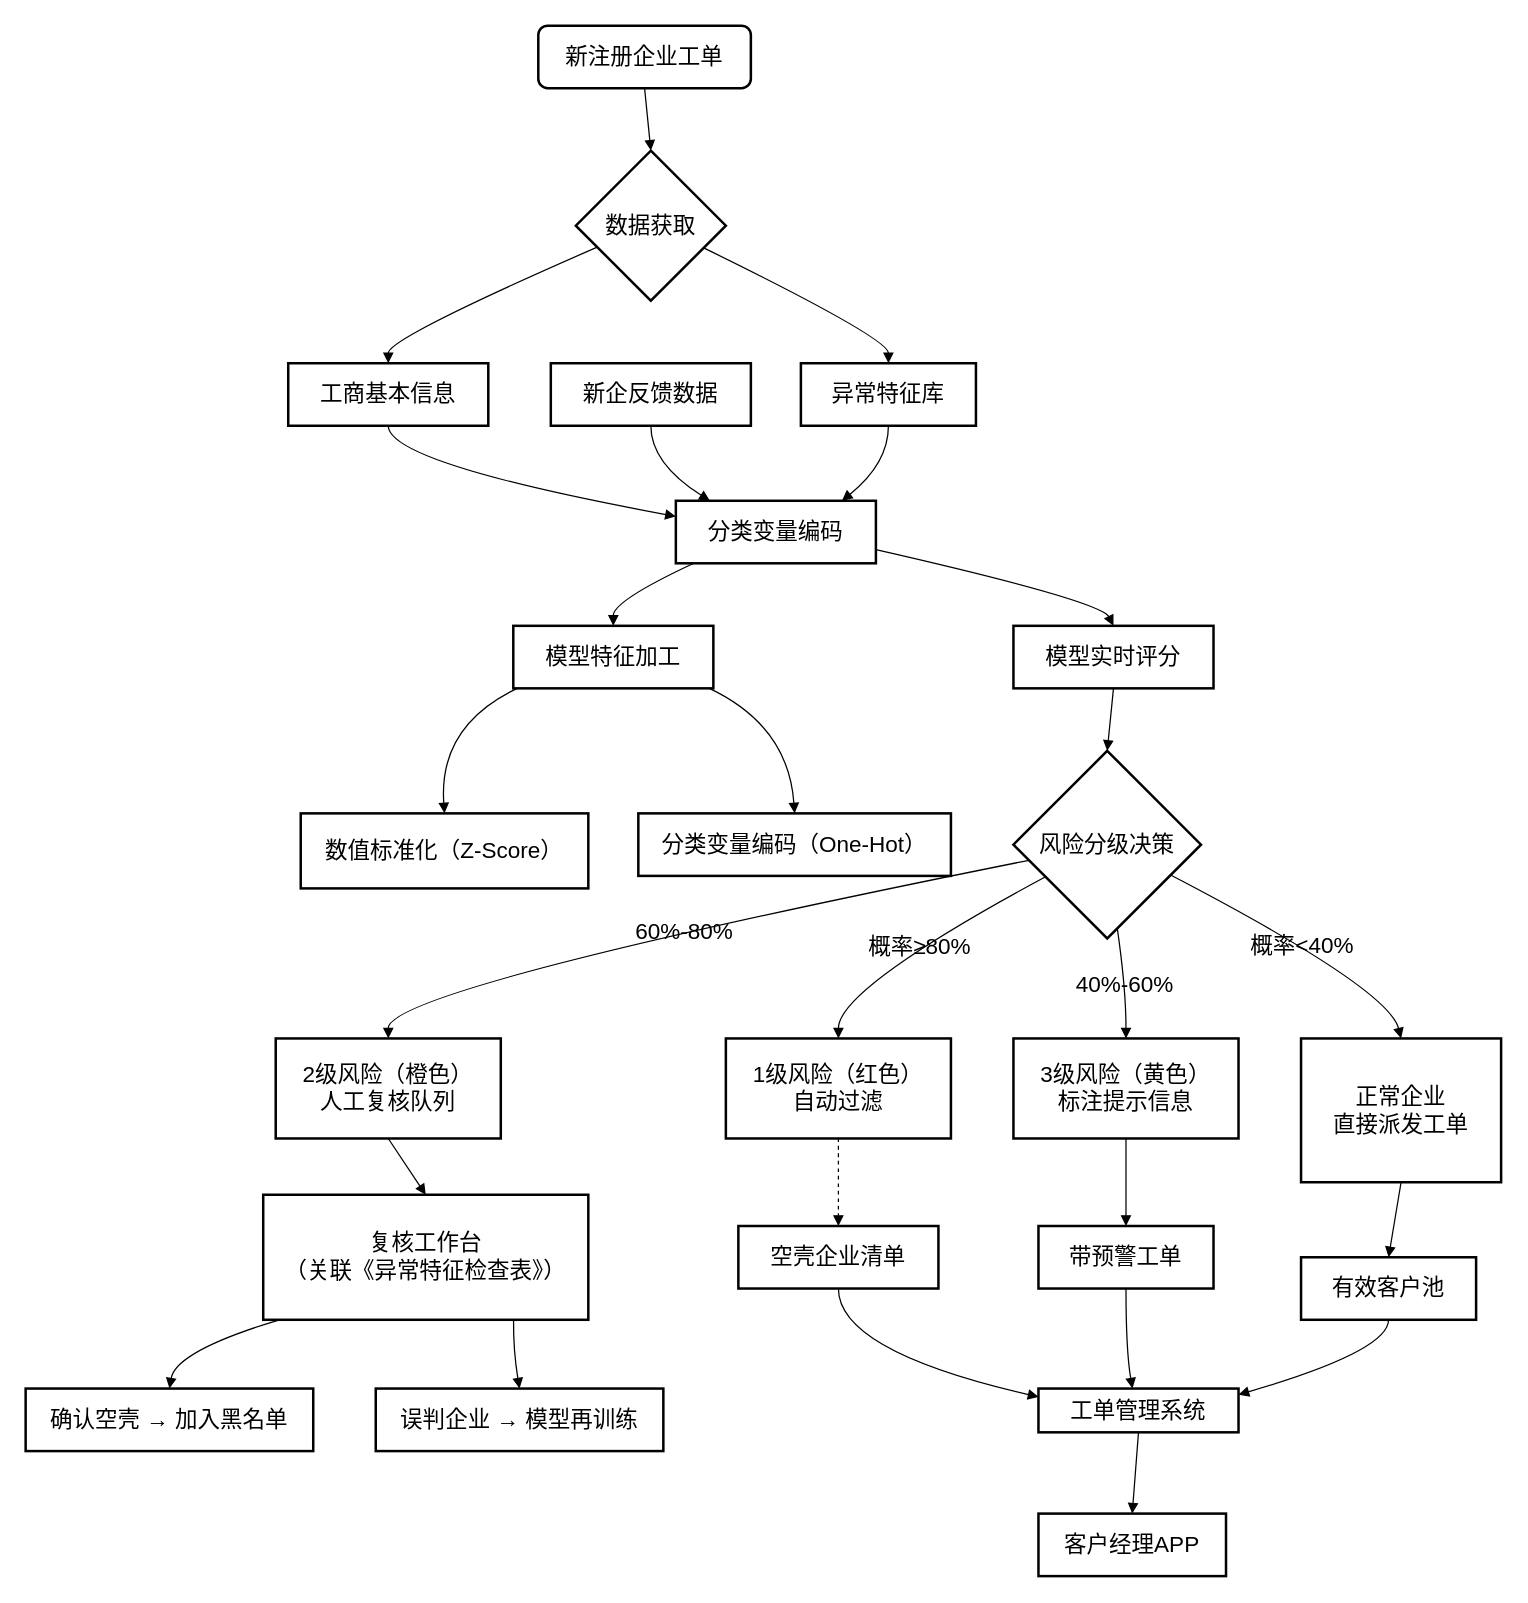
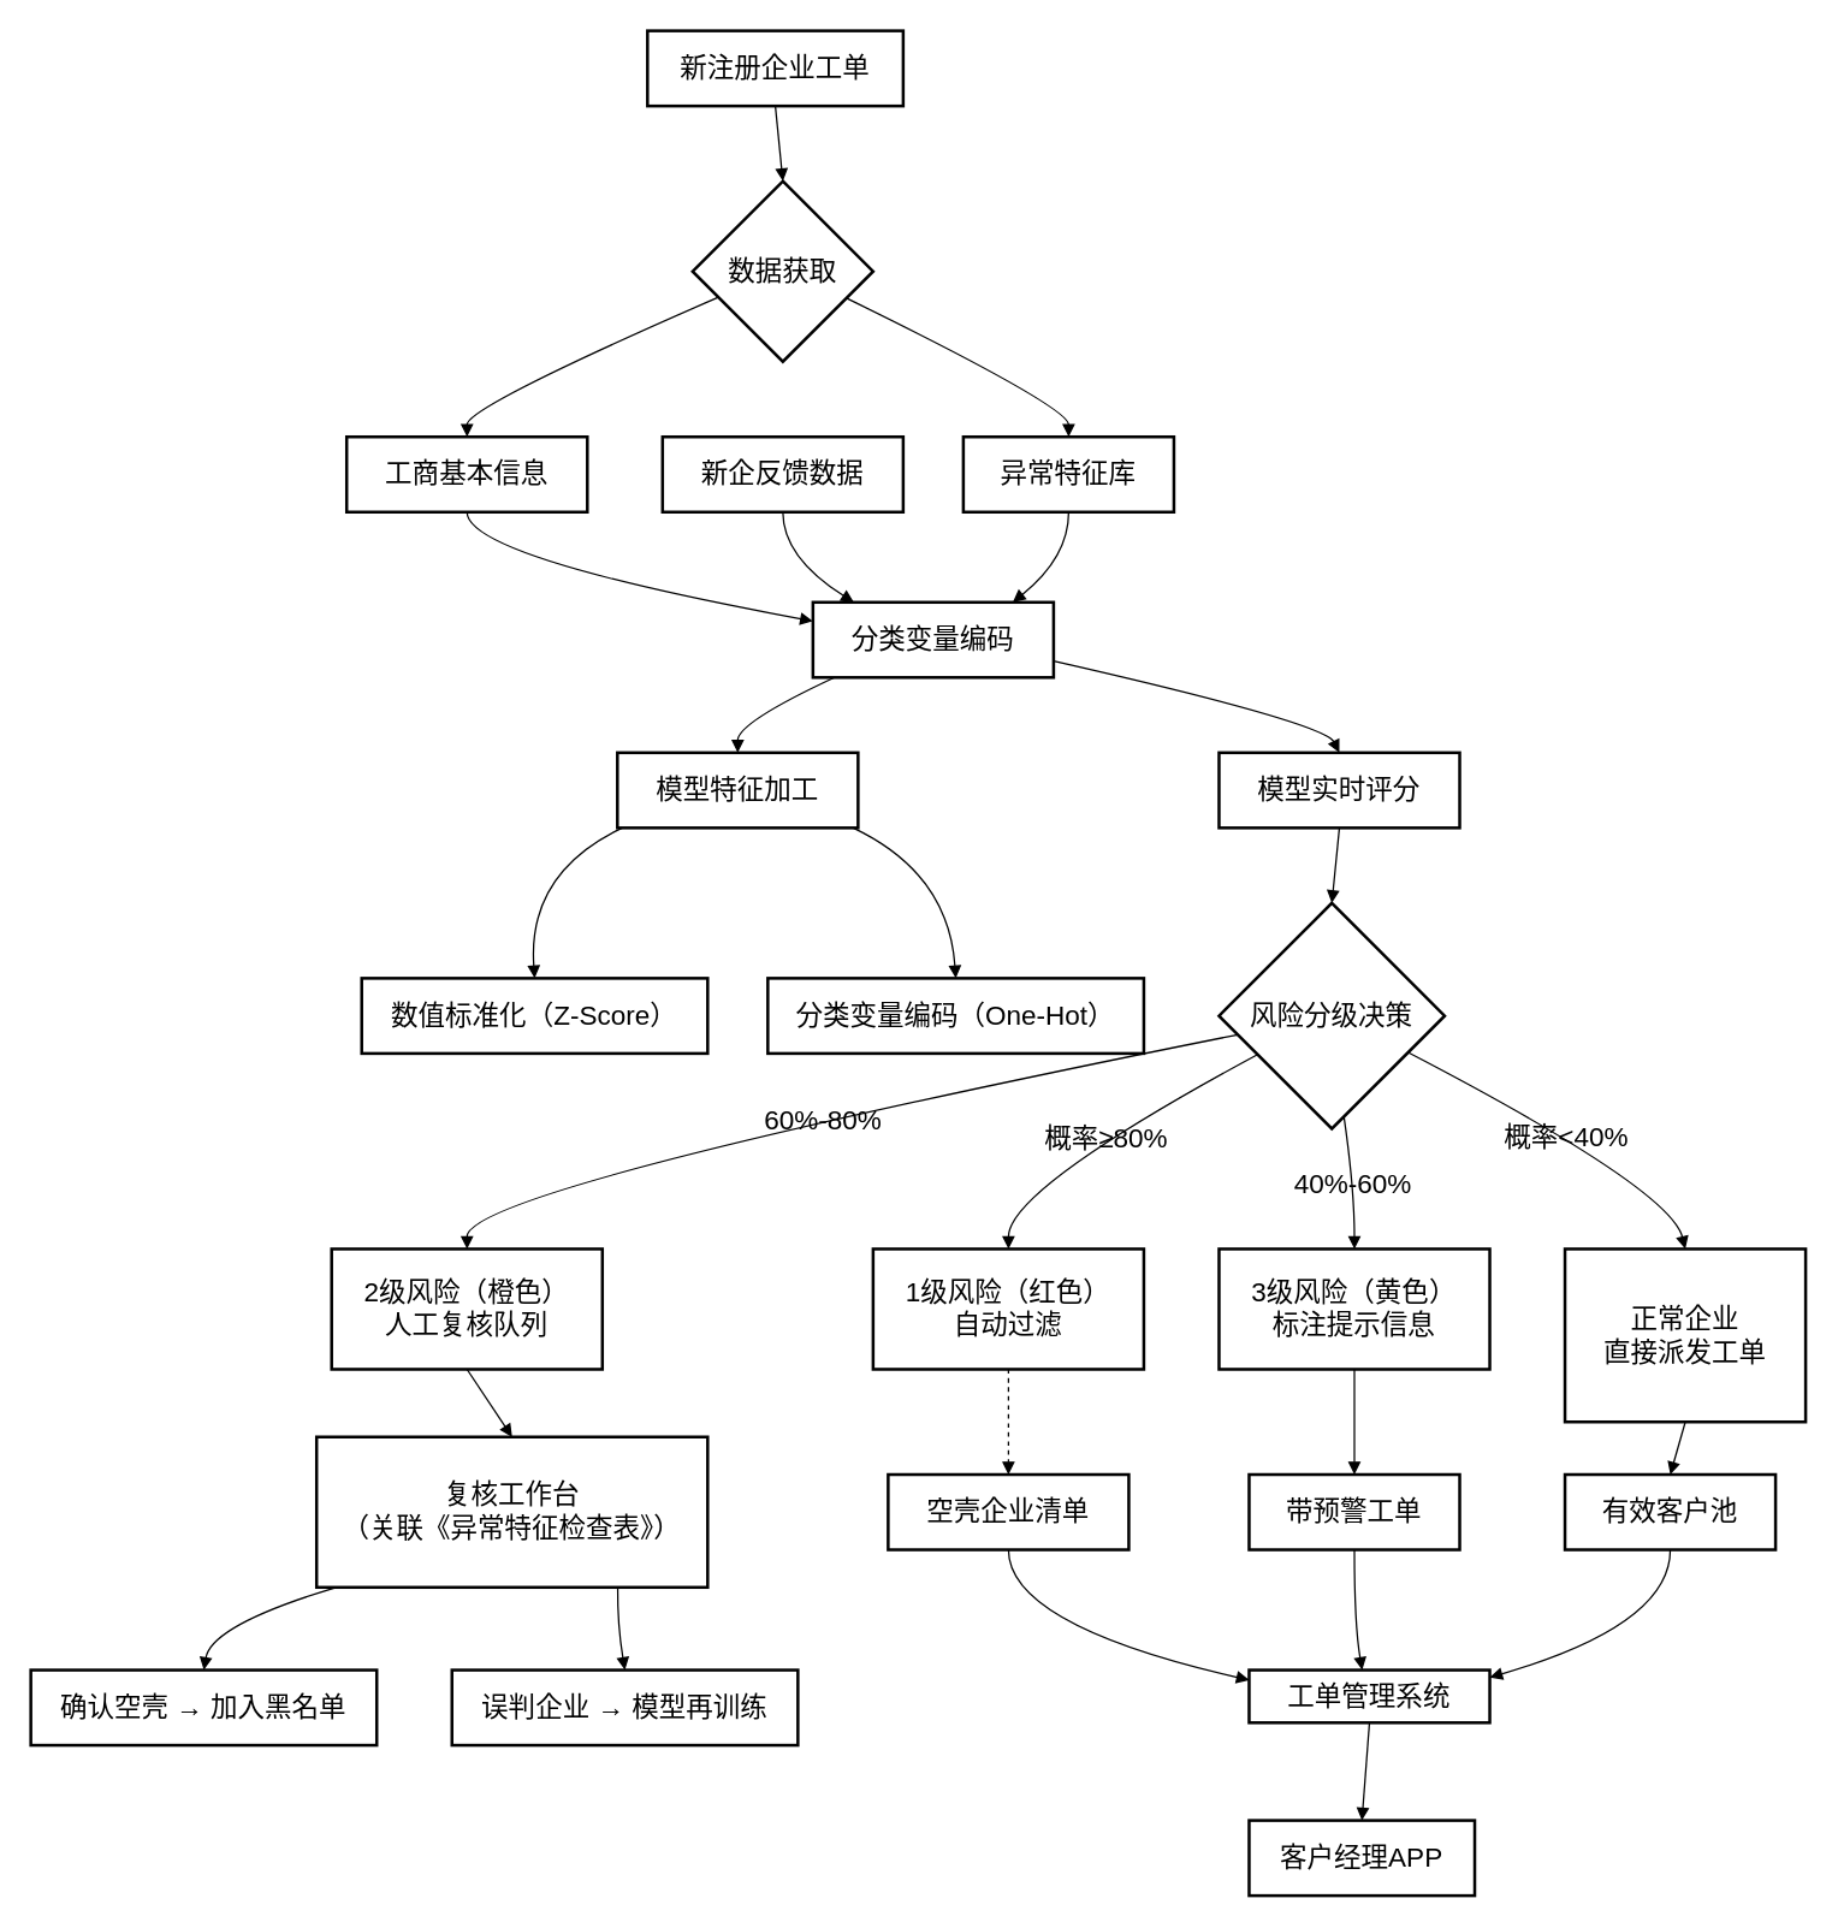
  <mxCell id="0" />
  <mxCell id="1" parent="0" />
- <mxCell id="2" value="新注册企业工单" style="whiteSpace=wrap;strokeWidth=2;labelBackgroundColor=none;fontSize=18;rounded=1;" vertex="1" parent="1"><mxGeometry x="430" y="20" width="170" height="50" as="geometry" /></mxCell>
+ <mxCell id="2" value="新注册企业工单" style="whiteSpace=wrap;strokeWidth=2;labelBackgroundColor=none;fontSize=18;rounded=0;" vertex="1" parent="1"><mxGeometry x="430" y="20" width="170" height="50" as="geometry" /></mxCell>
  <mxCell id="3" value="数据获取" style="rhombus;strokeWidth=2;whiteSpace=wrap;labelBackgroundColor=none;fontSize=18;rounded=0;" vertex="1" parent="1"><mxGeometry x="460" y="120" width="120" height="120" as="geometry" /></mxCell>
  <mxCell id="4" value="工商基本信息" style="whiteSpace=wrap;strokeWidth=2;labelBackgroundColor=none;fontSize=18;rounded=0;" vertex="1" parent="1"><mxGeometry x="230" y="290" width="160" height="50" as="geometry" /></mxCell>
  <mxCell id="5" value="新企反馈数据" style="whiteSpace=wrap;strokeWidth=2;labelBackgroundColor=none;fontSize=18;rounded=0;" vertex="1" parent="1"><mxGeometry x="440" y="290" width="160" height="50" as="geometry" /></mxCell>
  <mxCell id="6" value="异常特征库" style="whiteSpace=wrap;strokeWidth=2;labelBackgroundColor=none;fontSize=18;rounded=0;" vertex="1" parent="1"><mxGeometry x="640" y="290" width="140" height="50" as="geometry" /></mxCell>
  <mxCell id="7" value="分类变量编码" style="whiteSpace=wrap;strokeWidth=2;labelBackgroundColor=none;fontSize=18;rounded=0;" vertex="1" parent="1"><mxGeometry x="540" y="400" width="160" height="50" as="geometry" /></mxCell>
  <mxCell id="8" value="模型特征加工" style="whiteSpace=wrap;strokeWidth=2;labelBackgroundColor=none;fontSize=18;rounded=0;" vertex="1" parent="1"><mxGeometry x="410" y="500" width="160" height="50" as="geometry" /></mxCell>
- <mxCell id="9" value="数值标准化（Z-Score）" style="whiteSpace=wrap;strokeWidth=2;labelBackgroundColor=none;fontSize=18;rounded=0;" vertex="1" parent="1"><mxGeometry x="240" y="650" width="230" height="60" as="geometry" /></mxCell>
+ <mxCell id="9" value="数值标准化（Z-Score）" style="whiteSpace=wrap;strokeWidth=2;labelBackgroundColor=none;fontSize=18;rounded=0;" vertex="1" parent="1"><mxGeometry x="240" y="650" width="230" height="50" as="geometry" /></mxCell>
  <mxCell id="10" value="分类变量编码（One-Hot）" style="whiteSpace=wrap;strokeWidth=2;labelBackgroundColor=none;fontSize=18;rounded=0;" vertex="1" parent="1"><mxGeometry x="510" y="650" width="250" height="50" as="geometry" /></mxCell>
  <mxCell id="11" value="模型实时评分" style="whiteSpace=wrap;strokeWidth=2;labelBackgroundColor=none;fontSize=18;rounded=0;" vertex="1" parent="1"><mxGeometry x="810" y="500" width="160" height="50" as="geometry" /></mxCell>
  <mxCell id="12" value="风险分级决策" style="rhombus;strokeWidth=2;whiteSpace=wrap;labelBackgroundColor=none;fontSize=18;rounded=0;" vertex="1" parent="1"><mxGeometry x="810" y="600" width="150" height="150" as="geometry" /></mxCell>
  <mxCell id="13" value="1级风险（红色）&#10;自动过滤" style="whiteSpace=wrap;strokeWidth=2;labelBackgroundColor=none;fontSize=18;rounded=0;" vertex="1" parent="1"><mxGeometry x="580" y="830" width="180" height="80" as="geometry" /></mxCell>
  <mxCell id="14" value="2级风险（橙色）&#10;人工复核队列" style="whiteSpace=wrap;strokeWidth=2;labelBackgroundColor=none;fontSize=18;rounded=0;" vertex="1" parent="1"><mxGeometry x="220" y="830" width="180" height="80" as="geometry" /></mxCell>
  <mxCell id="15" value="3级风险（黄色）&#10;标注提示信息" style="whiteSpace=wrap;strokeWidth=2;labelBackgroundColor=none;fontSize=18;rounded=0;" vertex="1" parent="1"><mxGeometry x="810" y="830" width="180" height="80" as="geometry" /></mxCell>
  <mxCell id="16" value="正常企业&#10;直接派发工单" style="whiteSpace=wrap;strokeWidth=2;labelBackgroundColor=none;fontSize=18;rounded=0;" vertex="1" parent="1"><mxGeometry x="1040" y="830" width="160" height="115" as="geometry" /></mxCell>
  <mxCell id="17" value="空壳企业清单" style="whiteSpace=wrap;strokeWidth=2;labelBackgroundColor=none;fontSize=18;rounded=0;" vertex="1" parent="1"><mxGeometry x="590" y="980" width="160" height="50" as="geometry" /></mxCell>
  <mxCell id="18" value="复核工作台&#10;（关联《异常特征检查表》）" style="whiteSpace=wrap;strokeWidth=2;labelBackgroundColor=none;fontSize=18;rounded=0;" vertex="1" parent="1"><mxGeometry x="210" y="955" width="260" height="100" as="geometry" /></mxCell>
  <mxCell id="19" value="确认空壳 → 加入黑名单" style="whiteSpace=wrap;strokeWidth=2;labelBackgroundColor=none;fontSize=18;rounded=0;" vertex="1" parent="1"><mxGeometry x="20" y="1110" width="230" height="50" as="geometry" /></mxCell>
  <mxCell id="20" value="误判企业 → 模型再训练" style="whiteSpace=wrap;strokeWidth=2;labelBackgroundColor=none;fontSize=18;rounded=0;" vertex="1" parent="1"><mxGeometry x="300" y="1110" width="230" height="50" as="geometry" /></mxCell>
  <mxCell id="21" value="带预警工单" style="whiteSpace=wrap;strokeWidth=2;labelBackgroundColor=none;fontSize=18;rounded=0;" vertex="1" parent="1"><mxGeometry x="830" y="980" width="140" height="50" as="geometry" /></mxCell>
- <mxCell id="22" value="有效客户池" style="whiteSpace=wrap;strokeWidth=2;labelBackgroundColor=none;fontSize=18;rounded=0;" vertex="1" parent="1"><mxGeometry x="1040" y="1005" width="140" height="50" as="geometry" /></mxCell>
+ <mxCell id="22" value="有效客户池" style="whiteSpace=wrap;strokeWidth=2;labelBackgroundColor=none;fontSize=18;rounded=0;" vertex="1" parent="1"><mxGeometry x="1040" y="980" width="140" height="50" as="geometry" /></mxCell>
  <mxCell id="23" value="工单管理系统" style="whiteSpace=wrap;strokeWidth=2;labelBackgroundColor=none;fontSize=18;rounded=0;" vertex="1" parent="1"><mxGeometry x="830" y="1110" width="160" height="35" as="geometry" /></mxCell>
  <mxCell id="24" value="客户经理APP" style="whiteSpace=wrap;strokeWidth=2;labelBackgroundColor=none;fontSize=18;rounded=0;" vertex="1" parent="1"><mxGeometry x="830" y="1210" width="150" height="50" as="geometry" /></mxCell>
  <mxCell id="25" value="" style="curved=1;startArrow=none;endArrow=block;exitX=0.5;exitY=1;entryX=0.5;entryY=0;rounded=0;labelBackgroundColor=none;fontColor=default;fontSize=18;" edge="1" parent="1" source="2" target="3"><mxGeometry relative="1" as="geometry"><Array as="points" /></mxGeometry></mxCell>
  <mxCell id="26" value="" style="curved=1;startArrow=none;endArrow=block;exitX=0;exitY=0.7;entryX=0.5;entryY=0;rounded=0;labelBackgroundColor=none;fontColor=default;fontSize=18;" edge="1" parent="1" source="3" target="4"><mxGeometry relative="1" as="geometry"><Array as="points"><mxPoint x="310" y="270" /></Array></mxGeometry></mxCell>
  <mxCell id="27" value="" style="curved=1;startArrow=none;endArrow=block;exitX=1;exitY=0.71;entryX=0.5;entryY=0;rounded=0;labelBackgroundColor=none;fontColor=default;fontSize=18;" edge="1" parent="1" source="3" target="6"><mxGeometry relative="1" as="geometry"><Array as="points"><mxPoint x="710" y="270" /></Array></mxGeometry></mxCell>
  <mxCell id="28" value="" style="curved=1;startArrow=none;endArrow=block;exitX=0.5;exitY=1;entryX=0;entryY=0.25;rounded=0;labelBackgroundColor=none;fontColor=default;fontSize=18;" edge="1" parent="1" source="4" target="7"><mxGeometry relative="1" as="geometry"><Array as="points"><mxPoint x="310" y="370" /></Array></mxGeometry></mxCell>
  <mxCell id="29" value="" style="curved=1;startArrow=none;endArrow=block;exitX=0.5;exitY=1;entryX=0.17;entryY=0;rounded=0;labelBackgroundColor=none;fontColor=default;fontSize=18;" edge="1" parent="1" source="5" target="7"><mxGeometry relative="1" as="geometry"><Array as="points"><mxPoint x="520" y="370" /></Array></mxGeometry></mxCell>
  <mxCell id="30" value="" style="curved=1;startArrow=none;endArrow=block;exitX=0.5;exitY=1;entryX=0.83;entryY=0;rounded=0;labelBackgroundColor=none;fontColor=default;fontSize=18;" edge="1" parent="1" source="6" target="7"><mxGeometry relative="1" as="geometry"><Array as="points"><mxPoint x="710" y="370" /></Array></mxGeometry></mxCell>
  <mxCell id="31" value="" style="curved=1;startArrow=none;endArrow=block;exitX=0.09;exitY=1;entryX=0.5;entryY=0;rounded=0;labelBackgroundColor=none;fontColor=default;fontSize=18;" edge="1" parent="1" source="7" target="8"><mxGeometry relative="1" as="geometry"><Array as="points"><mxPoint x="490" y="480" /></Array></mxGeometry></mxCell>
  <mxCell id="32" value="" style="curved=1;startArrow=none;endArrow=block;exitX=0.02;exitY=1;entryX=0.5;entryY=0;rounded=0;labelBackgroundColor=none;fontColor=default;fontSize=18;" edge="1" parent="1" source="8" target="9"><mxGeometry relative="1" as="geometry"><Array as="points"><mxPoint x="350" y="580" /></Array></mxGeometry></mxCell>
  <mxCell id="33" value="" style="curved=1;startArrow=none;endArrow=block;exitX=0.98;exitY=1;entryX=0.5;entryY=0;rounded=0;labelBackgroundColor=none;fontColor=default;fontSize=18;" edge="1" parent="1" source="8" target="10"><mxGeometry relative="1" as="geometry"><Array as="points"><mxPoint x="630" y="580" /></Array></mxGeometry></mxCell>
  <mxCell id="34" value="" style="curved=1;startArrow=none;endArrow=block;exitX=1;exitY=0.78;entryX=0.5;entryY=0;rounded=0;labelBackgroundColor=none;fontColor=default;fontSize=18;" edge="1" parent="1" source="7" target="11"><mxGeometry relative="1" as="geometry"><Array as="points"><mxPoint x="880" y="480" /></Array></mxGeometry></mxCell>
  <mxCell id="35" value="" style="curved=1;startArrow=none;endArrow=block;exitX=0.5;exitY=1;entryX=0.5;entryY=0;rounded=0;labelBackgroundColor=none;fontColor=default;fontSize=18;" edge="1" parent="1" source="11" target="12"><mxGeometry relative="1" as="geometry"><Array as="points" /></mxGeometry></mxCell>
  <mxCell id="36" value="概率≥80%" style="curved=1;startArrow=none;endArrow=block;exitX=0;exitY=0.76;entryX=0.5;entryY=0;rounded=0;labelBackgroundColor=none;fontColor=default;fontSize=18;" edge="1" parent="1" source="12" target="13"><mxGeometry relative="1" as="geometry"><Array as="points"><mxPoint x="670" y="790" /></Array></mxGeometry></mxCell>
  <mxCell id="37" value="60%-80%" style="curved=1;startArrow=none;endArrow=block;exitX=0;exitY=0.6;entryX=0.5;entryY=0;rounded=0;labelBackgroundColor=none;fontColor=default;fontSize=18;" edge="1" parent="1" source="12" target="14"><mxGeometry relative="1" as="geometry"><Array as="points"><mxPoint x="310" y="790" /></Array></mxGeometry></mxCell>
  <mxCell id="38" value="40%-60%" style="curved=1;startArrow=none;endArrow=block;exitX=0.56;exitY=1;entryX=0.5;entryY=0;rounded=0;labelBackgroundColor=none;fontColor=default;fontSize=18;" edge="1" parent="1" source="12" target="15"><mxGeometry relative="1" as="geometry"><Array as="points"><mxPoint x="900" y="790" /></Array></mxGeometry></mxCell>
  <mxCell id="39" value="概率&lt;40%" style="curved=1;startArrow=none;endArrow=block;exitX=1;exitY=0.74;entryX=0.5;entryY=0;rounded=0;labelBackgroundColor=none;fontColor=default;fontSize=18;" edge="1" parent="1" source="12" target="16"><mxGeometry relative="1" as="geometry"><Array as="points"><mxPoint x="1110" y="790" /></Array></mxGeometry></mxCell>
  <mxCell id="40" value="" style="curved=1;startArrow=none;endArrow=block;exitX=0.5;exitY=1;entryX=0.5;entryY=0;rounded=0;labelBackgroundColor=none;fontColor=default;fontSize=18;dashed=1;" edge="1" parent="1" source="13" target="17"><mxGeometry relative="1" as="geometry"><Array as="points" /></mxGeometry></mxCell>
  <mxCell id="41" value="" style="curved=1;startArrow=none;endArrow=block;exitX=0.5;exitY=1;entryX=0.5;entryY=0;rounded=0;labelBackgroundColor=none;fontColor=default;fontSize=18;" edge="1" parent="1" source="14" target="18"><mxGeometry relative="1" as="geometry"><Array as="points" /></mxGeometry></mxCell>
  <mxCell id="42" value="" style="curved=1;startArrow=none;endArrow=block;exitX=0.05;exitY=1;entryX=0.5;entryY=0;rounded=0;labelBackgroundColor=none;fontColor=default;fontSize=18;" edge="1" parent="1" source="18" target="19"><mxGeometry relative="1" as="geometry"><Array as="points"><mxPoint x="140" y="1080" /></Array></mxGeometry></mxCell>
  <mxCell id="43" value="" style="curved=1;startArrow=none;endArrow=block;exitX=0.77;exitY=1;entryX=0.5;entryY=0;rounded=0;labelBackgroundColor=none;fontColor=default;fontSize=18;" edge="1" parent="1" source="18" target="20"><mxGeometry relative="1" as="geometry"><Array as="points"><mxPoint x="410" y="1080" /></Array></mxGeometry></mxCell>
  <mxCell id="44" value="" style="curved=1;startArrow=none;endArrow=block;exitX=0.5;exitY=1;entryX=0.5;entryY=0;rounded=0;labelBackgroundColor=none;fontColor=default;fontSize=18;" edge="1" parent="1" source="15" target="21"><mxGeometry relative="1" as="geometry"><Array as="points" /></mxGeometry></mxCell>
  <mxCell id="45" value="" style="curved=1;startArrow=none;endArrow=block;exitX=0.5;exitY=1;entryX=0.5;entryY=0;rounded=0;labelBackgroundColor=none;fontColor=default;fontSize=18;" edge="1" parent="1" source="16" target="22"><mxGeometry relative="1" as="geometry"><Array as="points" /></mxGeometry></mxCell>
  <mxCell id="46" value="" style="curved=1;startArrow=none;endArrow=block;exitX=0.5;exitY=1;entryX=0;entryY=0.19;rounded=0;labelBackgroundColor=none;fontColor=default;fontSize=18;" edge="1" parent="1" source="17" target="23"><mxGeometry relative="1" as="geometry"><Array as="points"><mxPoint x="670" y="1080" /></Array></mxGeometry></mxCell>
  <mxCell id="47" value="" style="curved=1;startArrow=none;endArrow=block;exitX=0.5;exitY=1;entryX=0.47;entryY=0;rounded=0;labelBackgroundColor=none;fontColor=default;fontSize=18;" edge="1" parent="1" source="21" target="23"><mxGeometry relative="1" as="geometry"><Array as="points"><mxPoint x="900" y="1080" /></Array></mxGeometry></mxCell>
  <mxCell id="48" value="" style="curved=1;startArrow=none;endArrow=block;exitX=0.5;exitY=1;entryX=1;entryY=0.14;rounded=0;labelBackgroundColor=none;fontColor=default;fontSize=18;" edge="1" parent="1" source="22" target="23"><mxGeometry relative="1" as="geometry"><Array as="points"><mxPoint x="1110" y="1080" /></Array></mxGeometry></mxCell>
  <mxCell id="49" value="" style="curved=1;startArrow=none;endArrow=block;exitX=0.5;exitY=1;entryX=0.5;entryY=0;rounded=0;labelBackgroundColor=none;fontColor=default;fontSize=18;" edge="1" parent="1" source="23" target="24"><mxGeometry relative="1" as="geometry"><Array as="points" /></mxGeometry></mxCell>
